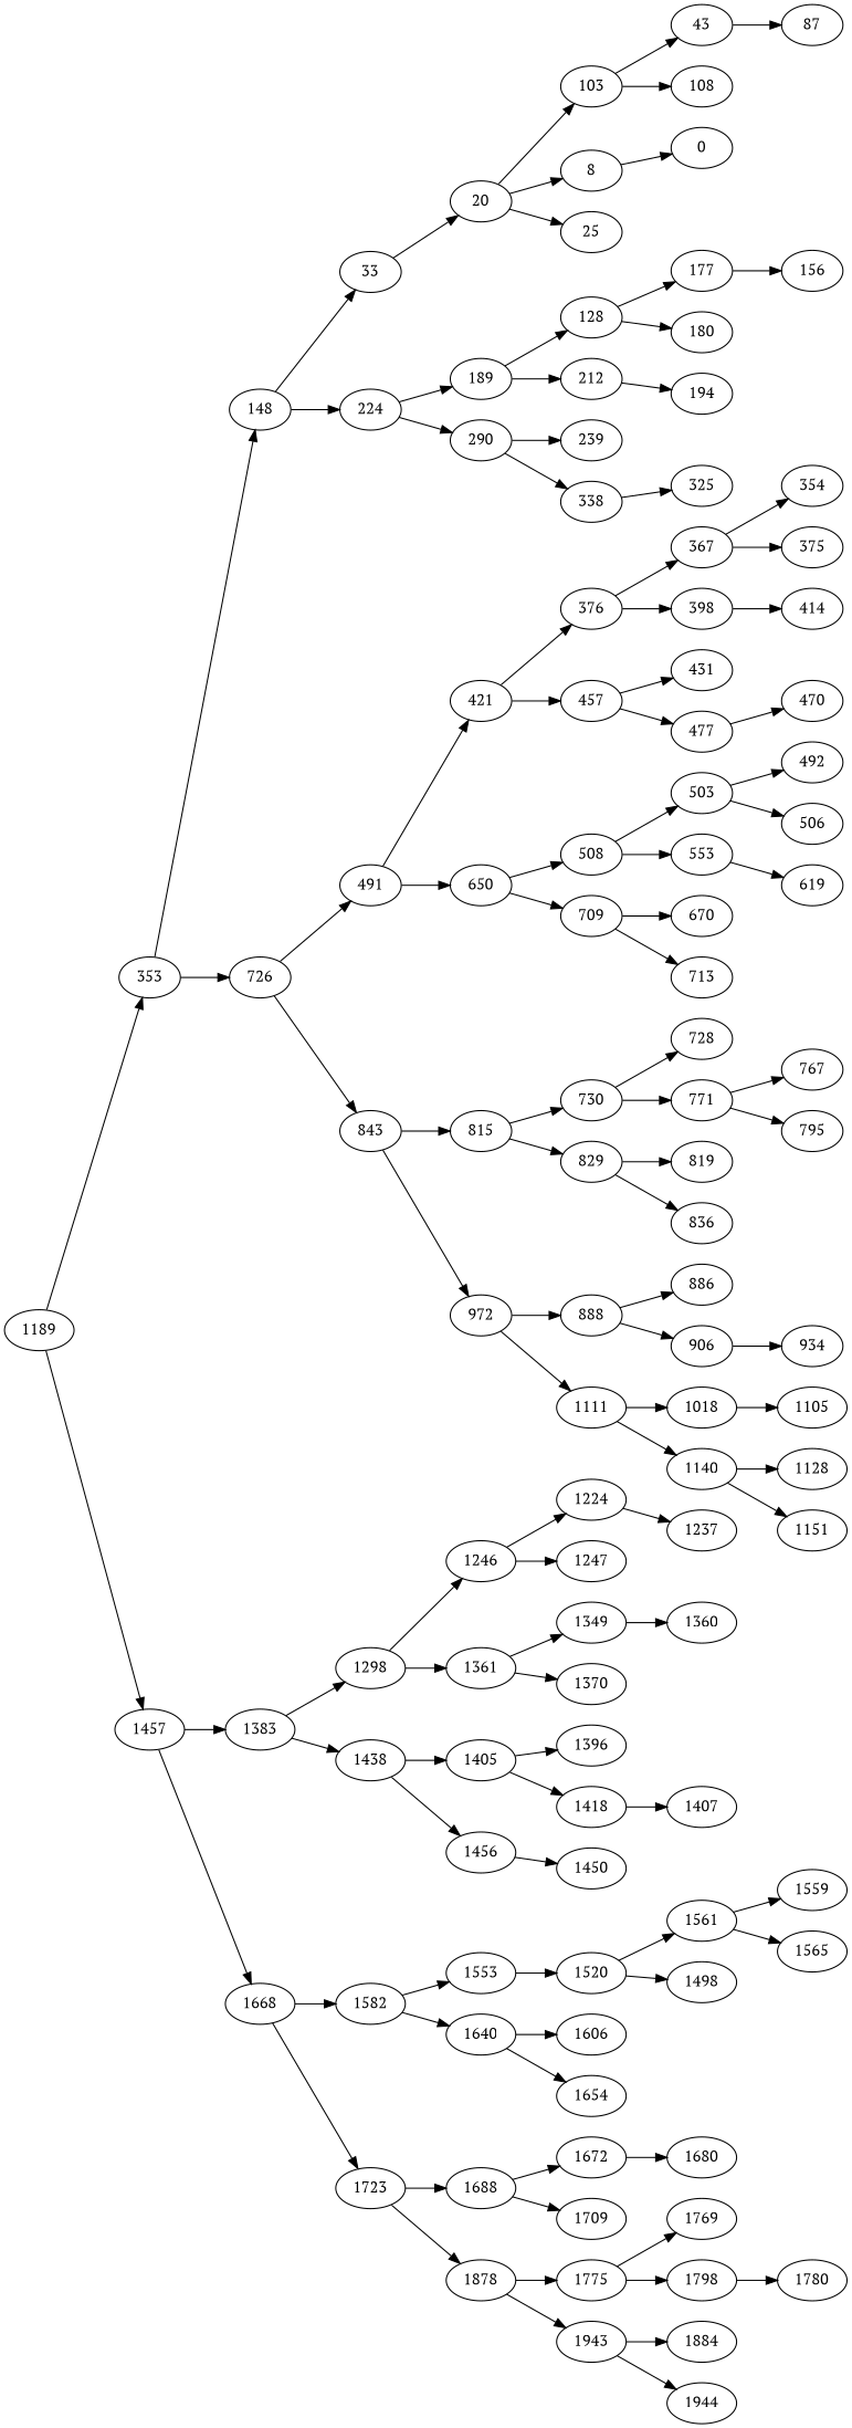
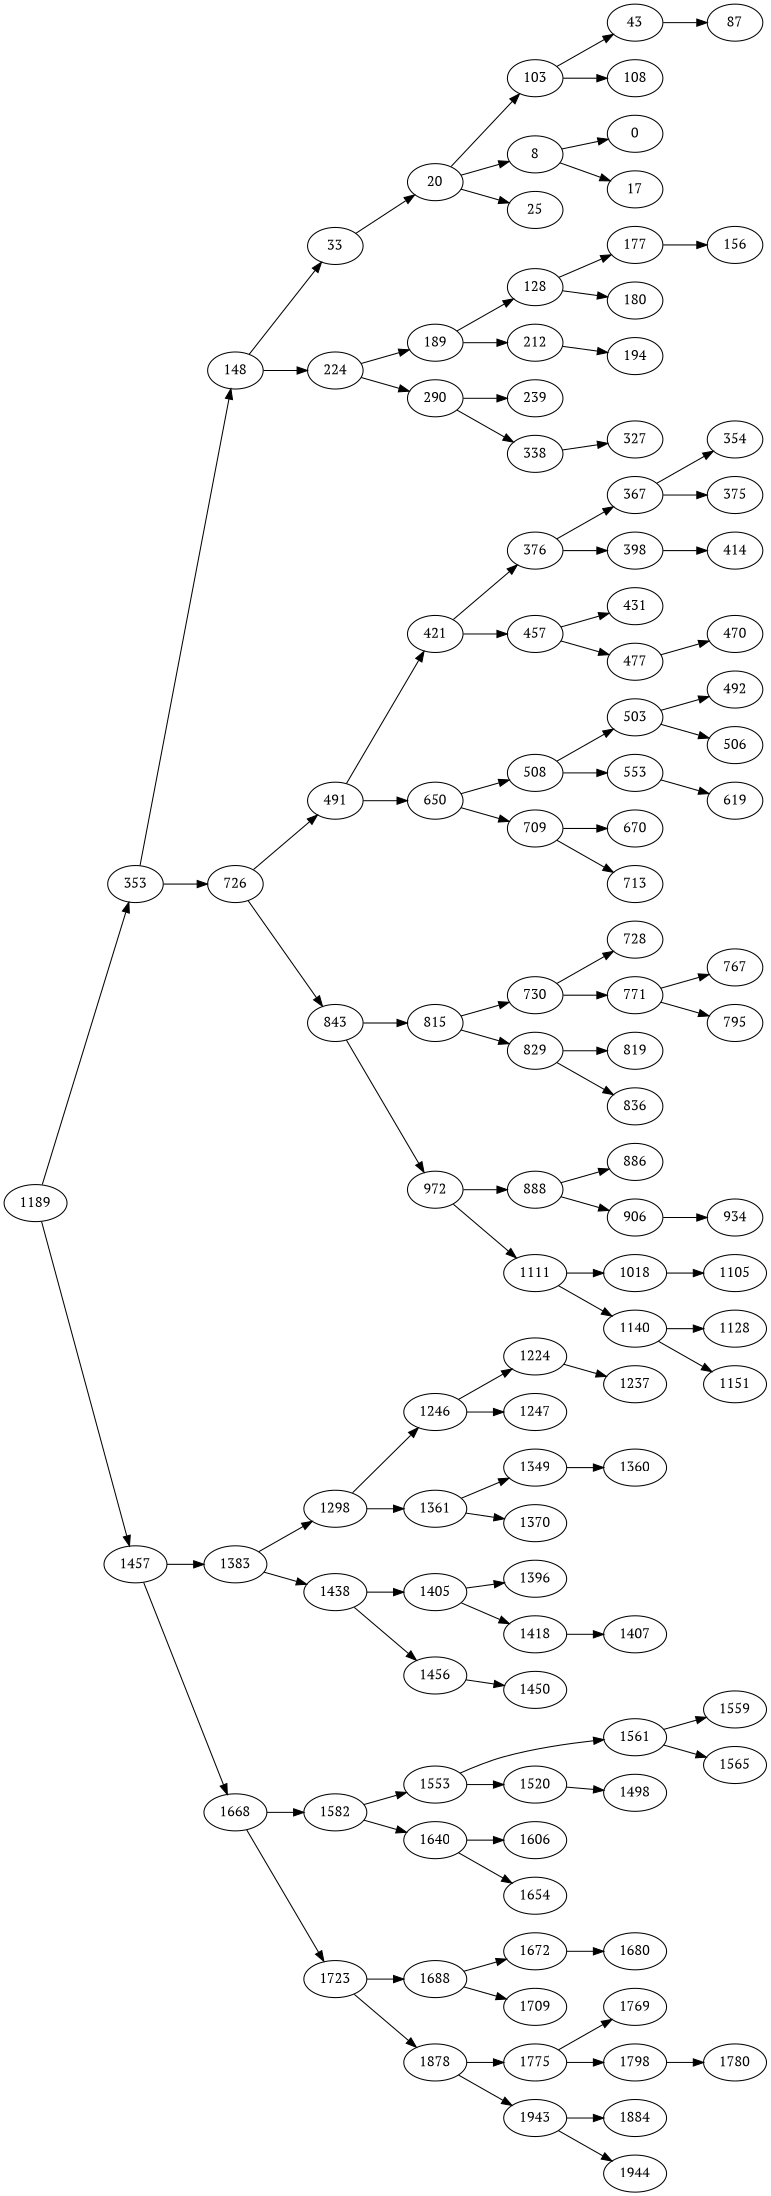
  digraph {
    fontname="PT Serif"
    rankdir=LR
    node [fontname="PT Serif"]
    edge [fontname="PT Serif"]
    1189
    353
    1457
    148
    726
    1383
    1668
    33
    224
    491
    843
    1298
    1438
    1582
    1723
    20
    189
    290
    421
    650
    815
    972
    103
    8
    25
    43
    108
    n28 [label=128]
    212
    239
    338
    0
+   17
    87
    177
    180
    194
-   327 [label=325]
+   327
    156
    376
    457
    508
    709
    730
    829
    888
    1111
    n48 [label=367]
    398
    431
    477
    503
    553
    670
    713
    354
    375
    414
    470
    492
    506
    619
    728
    771
    819
    836
    886
    906
    1018
    1140
    767
    795
    934
    1105
    1128
    1151
    1246
    1361
    1405
    1456
    1553
    1640
    1688
    1878
    1224
    1247
    1349
    1370
    1396
    1418
    1450
    1237
    1360
    1407
    1520
    1561
    1606
    1654
    1672
    1709
    1775
    1943
    1498
    1559
    1565
    1680
    1769
    1798
    1884
    1944
    1780
    1189 -> 353
    1189 -> 1457
    353 -> 148
    353 -> 726
    1457 -> 1383
    1457 -> 1668
    148 -> 33
    148 -> 224
    726 -> 491
    726 -> 843
    1383 -> 1298
    1383 -> 1438
    1668 -> 1582
    1668 -> 1723
    33 -> 20
    224 -> 189
    224 -> 290
    491 -> 421
    491 -> 650
    843 -> 815
    843 -> 972
    1298 -> 1246
    1298 -> 1361
    1438 -> 1405
    1438 -> 1456
    1582 -> 1553
    1582 -> 1640
    1723 -> 1688
    1723 -> 1878
    20 -> 103
    20 -> 8
    20 -> 25
    189 -> n28
    189 -> 212
    290 -> 239
    290 -> 338
    421 -> 376
    421 -> 457
    650 -> 508
    650 -> 709
    815 -> 730
    815 -> 829
    972 -> 888
    972 -> 1111
    103 -> 43
    103 -> 108
    8 -> 0
+   8 -> 17
    43 -> 87
    n28 -> 177
    n28 -> 180
    212 -> 194
    338 -> 327
    177 -> 156
    376 -> n48
    376 -> 398
    457 -> 431
    457 -> 477
    508 -> 503
    508 -> 553
    709 -> 670
    709 -> 713
    730 -> 728
    730 -> 771
    829 -> 819
    829 -> 836
    888 -> 886
    888 -> 906
    1111 -> 1018
    1111 -> 1140
    n48 -> 354
    n48 -> 375
    398 -> 414
    477 -> 470
    503 -> 492
    503 -> 506
    553 -> 619
    771 -> 767
    771 -> 795
    906 -> 934
    1018 -> 1105
    1140 -> 1128
    1140 -> 1151
    1246 -> 1224
    1246 -> 1247
    1361 -> 1349
    1361 -> 1370
    1405 -> 1396
    1405 -> 1418
    1456 -> 1450
    1553 -> 1520
-   1520 -> 1561
+   1553 -> 1561
    1640 -> 1606
    1640 -> 1654
    1688 -> 1672
    1688 -> 1709
    1878 -> 1775
    1878 -> 1943
    1224 -> 1237
    1349 -> 1360
    1418 -> 1407
    1520 -> 1498
    1561 -> 1559
    1561 -> 1565
    1672 -> 1680
    1775 -> 1769
    1775 -> 1798
    1943 -> 1884
    1943 -> 1944
    1798 -> 1780
  }
